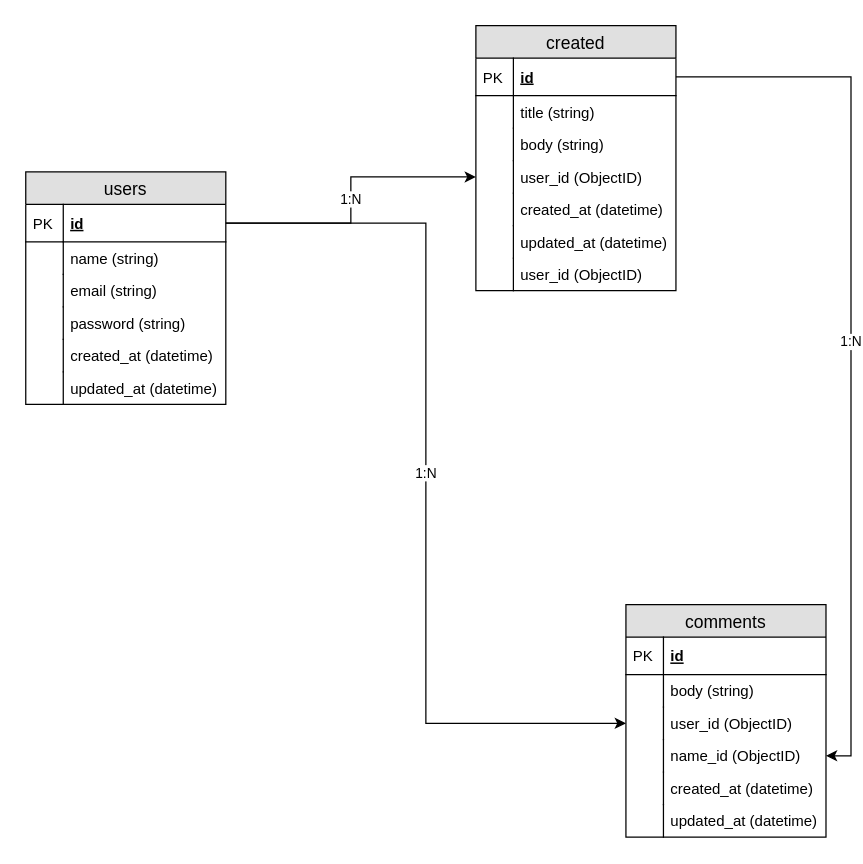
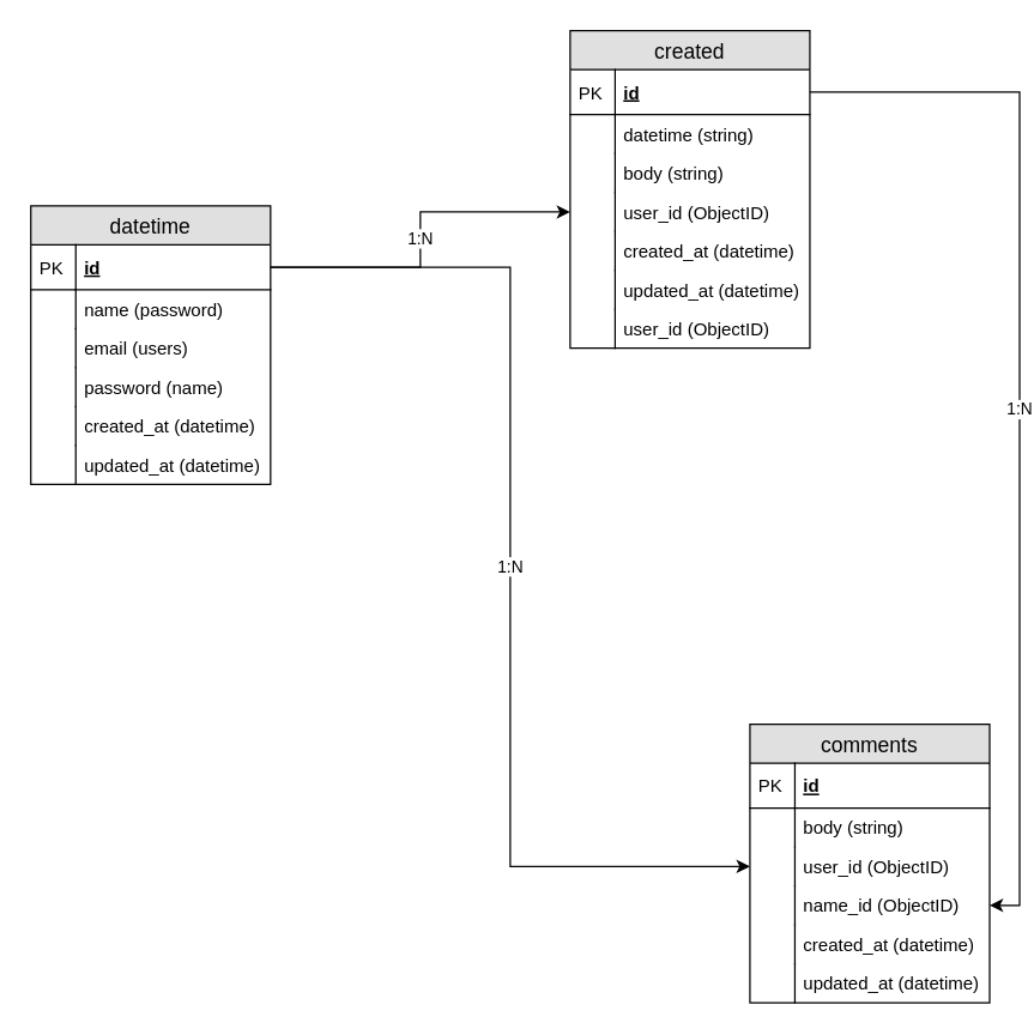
  <mxCell id="0" />
  <mxCell id="1" parent="0" />
- <mxCell id="2" value="users" style="swimlane;fontStyle=0;childLayout=stackLayout;horizontal=1;startSize=26;fillColor=#e0e0e0;horizontalStack=0;resizeParent=1;resizeParentMax=0;resizeLast=0;collapsible=1;marginBottom=0;swimlaneFillColor=#ffffff;align=center;fontSize=14;" parent="1" vertex="1"><mxGeometry x="20" y="137" width="160" height="186" as="geometry" /></mxCell>
+ <mxCell id="2" value="datetime" style="swimlane;fontStyle=0;childLayout=stackLayout;horizontal=1;startSize=26;fillColor=#e0e0e0;horizontalStack=0;resizeParent=1;resizeParentMax=0;resizeLast=0;collapsible=1;marginBottom=0;swimlaneFillColor=#ffffff;align=center;fontSize=14;" parent="1" vertex="1"><mxGeometry x="20" y="137" width="160" height="186" as="geometry" /></mxCell>
  <mxCell id="3" value="id" style="shape=partialRectangle;top=0;left=0;right=0;bottom=1;align=left;verticalAlign=middle;fillColor=none;spacingLeft=34;spacingRight=4;overflow=hidden;rotatable=0;points=[[0,0.5],[1,0.5]];portConstraint=eastwest;dropTarget=0;fontStyle=5;fontSize=12;" parent="2" vertex="1"><mxGeometry y="26" width="160" height="30" as="geometry" /></mxCell>
  <mxCell id="4" value="PK" style="shape=partialRectangle;top=0;left=0;bottom=0;fillColor=none;align=left;verticalAlign=middle;spacingLeft=4;spacingRight=4;overflow=hidden;rotatable=0;points=[];portConstraint=eastwest;part=1;fontSize=12;" parent="3" vertex="1" connectable="0"><mxGeometry width="30" height="30" as="geometry" /></mxCell>
- <mxCell id="5" value="name (string)" style="shape=partialRectangle;top=0;left=0;right=0;bottom=0;align=left;verticalAlign=top;fillColor=none;spacingLeft=34;spacingRight=4;overflow=hidden;rotatable=0;points=[[0,0.5],[1,0.5]];portConstraint=eastwest;dropTarget=0;fontSize=12;" parent="2" vertex="1"><mxGeometry y="56" width="160" height="26" as="geometry" /></mxCell>
+ <mxCell id="5" value="name (password)" style="shape=partialRectangle;top=0;left=0;right=0;bottom=0;align=left;verticalAlign=top;fillColor=none;spacingLeft=34;spacingRight=4;overflow=hidden;rotatable=0;points=[[0,0.5],[1,0.5]];portConstraint=eastwest;dropTarget=0;fontSize=12;" parent="2" vertex="1"><mxGeometry y="56" width="160" height="26" as="geometry" /></mxCell>
  <mxCell id="6" value="" style="shape=partialRectangle;top=0;left=0;bottom=0;fillColor=none;align=left;verticalAlign=top;spacingLeft=4;spacingRight=4;overflow=hidden;rotatable=0;points=[];portConstraint=eastwest;part=1;fontSize=12;" parent="5" vertex="1" connectable="0"><mxGeometry width="30" height="26" as="geometry" /></mxCell>
- <mxCell id="7" value="email (string)" style="shape=partialRectangle;top=0;left=0;right=0;bottom=0;align=left;verticalAlign=top;fillColor=none;spacingLeft=34;spacingRight=4;overflow=hidden;rotatable=0;points=[[0,0.5],[1,0.5]];portConstraint=eastwest;dropTarget=0;fontSize=12;" parent="2" vertex="1"><mxGeometry y="82" width="160" height="26" as="geometry" /></mxCell>
+ <mxCell id="7" value="email (users)" style="shape=partialRectangle;top=0;left=0;right=0;bottom=0;align=left;verticalAlign=top;fillColor=none;spacingLeft=34;spacingRight=4;overflow=hidden;rotatable=0;points=[[0,0.5],[1,0.5]];portConstraint=eastwest;dropTarget=0;fontSize=12;" parent="2" vertex="1"><mxGeometry y="82" width="160" height="26" as="geometry" /></mxCell>
  <mxCell id="8" value="" style="shape=partialRectangle;top=0;left=0;bottom=0;fillColor=none;align=left;verticalAlign=top;spacingLeft=4;spacingRight=4;overflow=hidden;rotatable=0;points=[];portConstraint=eastwest;part=1;fontSize=12;" parent="7" vertex="1" connectable="0"><mxGeometry width="30" height="26" as="geometry" /></mxCell>
- <mxCell id="9" value="password (string)" style="shape=partialRectangle;top=0;left=0;right=0;bottom=0;align=left;verticalAlign=top;fillColor=none;spacingLeft=34;spacingRight=4;overflow=hidden;rotatable=0;points=[[0,0.5],[1,0.5]];portConstraint=eastwest;dropTarget=0;fontSize=12;" parent="2" vertex="1"><mxGeometry y="108" width="160" height="26" as="geometry" /></mxCell>
+ <mxCell id="9" value="password (name)" style="shape=partialRectangle;top=0;left=0;right=0;bottom=0;align=left;verticalAlign=top;fillColor=none;spacingLeft=34;spacingRight=4;overflow=hidden;rotatable=0;points=[[0,0.5],[1,0.5]];portConstraint=eastwest;dropTarget=0;fontSize=12;" parent="2" vertex="1"><mxGeometry y="108" width="160" height="26" as="geometry" /></mxCell>
  <mxCell id="10" value="" style="shape=partialRectangle;top=0;left=0;bottom=0;fillColor=none;align=left;verticalAlign=top;spacingLeft=4;spacingRight=4;overflow=hidden;rotatable=0;points=[];portConstraint=eastwest;part=1;fontSize=12;" parent="9" vertex="1" connectable="0"><mxGeometry width="30" height="26" as="geometry" /></mxCell>
  <mxCell id="11" value="created_at (datetime)" style="shape=partialRectangle;top=0;left=0;right=0;bottom=0;align=left;verticalAlign=top;fillColor=none;spacingLeft=34;spacingRight=4;overflow=hidden;rotatable=0;points=[[0,0.5],[1,0.5]];portConstraint=eastwest;dropTarget=0;fontSize=12;" parent="2" vertex="1"><mxGeometry y="134" width="160" height="26" as="geometry" /></mxCell>
  <mxCell id="12" value="" style="shape=partialRectangle;top=0;left=0;bottom=0;fillColor=none;align=left;verticalAlign=top;spacingLeft=4;spacingRight=4;overflow=hidden;rotatable=0;points=[];portConstraint=eastwest;part=1;fontSize=12;" parent="11" vertex="1" connectable="0"><mxGeometry width="30" height="26" as="geometry" /></mxCell>
  <mxCell id="13" value="updated_at (datetime)" style="shape=partialRectangle;top=0;left=0;right=0;bottom=0;align=left;verticalAlign=top;fillColor=none;spacingLeft=34;spacingRight=4;overflow=hidden;rotatable=0;points=[[0,0.5],[1,0.5]];portConstraint=eastwest;dropTarget=0;fontSize=12;" parent="2" vertex="1"><mxGeometry y="160" width="160" height="26" as="geometry" /></mxCell>
  <mxCell id="14" value="" style="shape=partialRectangle;top=0;left=0;bottom=0;fillColor=none;align=left;verticalAlign=top;spacingLeft=4;spacingRight=4;overflow=hidden;rotatable=0;points=[];portConstraint=eastwest;part=1;fontSize=12;" parent="13" vertex="1" connectable="0"><mxGeometry width="30" height="26" as="geometry" /></mxCell>
  <mxCell id="15" value="created" style="swimlane;fontStyle=0;childLayout=stackLayout;horizontal=1;startSize=26;fillColor=#e0e0e0;horizontalStack=0;resizeParent=1;resizeParentMax=0;resizeLast=0;collapsible=1;marginBottom=0;swimlaneFillColor=#ffffff;align=center;fontSize=14;" parent="1" vertex="1"><mxGeometry x="380" y="20" width="160" height="212" as="geometry" /></mxCell>
  <mxCell id="16" value="id" style="shape=partialRectangle;top=0;left=0;right=0;bottom=1;align=left;verticalAlign=middle;fillColor=none;spacingLeft=34;spacingRight=4;overflow=hidden;rotatable=0;points=[[0,0.5],[1,0.5]];portConstraint=eastwest;dropTarget=0;fontStyle=5;fontSize=12;" parent="15" vertex="1"><mxGeometry y="26" width="160" height="30" as="geometry" /></mxCell>
  <mxCell id="17" value="PK" style="shape=partialRectangle;top=0;left=0;bottom=0;fillColor=none;align=left;verticalAlign=middle;spacingLeft=4;spacingRight=4;overflow=hidden;rotatable=0;points=[];portConstraint=eastwest;part=1;fontSize=12;" parent="16" vertex="1" connectable="0"><mxGeometry width="30" height="30" as="geometry" /></mxCell>
- <mxCell id="18" value="title (string)" style="shape=partialRectangle;top=0;left=0;right=0;bottom=0;align=left;verticalAlign=top;fillColor=none;spacingLeft=34;spacingRight=4;overflow=hidden;rotatable=0;points=[[0,0.5],[1,0.5]];portConstraint=eastwest;dropTarget=0;fontSize=12;" parent="15" vertex="1"><mxGeometry y="56" width="160" height="26" as="geometry" /></mxCell>
+ <mxCell id="18" value="datetime (string)" style="shape=partialRectangle;top=0;left=0;right=0;bottom=0;align=left;verticalAlign=top;fillColor=none;spacingLeft=34;spacingRight=4;overflow=hidden;rotatable=0;points=[[0,0.5],[1,0.5]];portConstraint=eastwest;dropTarget=0;fontSize=12;" parent="15" vertex="1"><mxGeometry y="56" width="160" height="26" as="geometry" /></mxCell>
  <mxCell id="19" value="" style="shape=partialRectangle;top=0;left=0;bottom=0;fillColor=none;align=left;verticalAlign=top;spacingLeft=4;spacingRight=4;overflow=hidden;rotatable=0;points=[];portConstraint=eastwest;part=1;fontSize=12;" parent="18" vertex="1" connectable="0"><mxGeometry width="30" height="26" as="geometry" /></mxCell>
  <mxCell id="20" value="body (string)" style="shape=partialRectangle;top=0;left=0;right=0;bottom=0;align=left;verticalAlign=top;fillColor=none;spacingLeft=34;spacingRight=4;overflow=hidden;rotatable=0;points=[[0,0.5],[1,0.5]];portConstraint=eastwest;dropTarget=0;fontSize=12;" parent="15" vertex="1"><mxGeometry y="82" width="160" height="26" as="geometry" /></mxCell>
  <mxCell id="21" value="" style="shape=partialRectangle;top=0;left=0;bottom=0;fillColor=none;align=left;verticalAlign=top;spacingLeft=4;spacingRight=4;overflow=hidden;rotatable=0;points=[];portConstraint=eastwest;part=1;fontSize=12;" parent="20" vertex="1" connectable="0"><mxGeometry width="30" height="26" as="geometry" /></mxCell>
  <mxCell id="22" value="user_id (ObjectID)" style="shape=partialRectangle;top=0;left=0;right=0;bottom=0;align=left;verticalAlign=top;fillColor=none;spacingLeft=34;spacingRight=4;overflow=hidden;rotatable=0;points=[[0,0.5],[1,0.5]];portConstraint=eastwest;dropTarget=0;fontSize=12;" parent="15" vertex="1"><mxGeometry y="108" width="160" height="26" as="geometry" /></mxCell>
  <mxCell id="23" value="" style="shape=partialRectangle;top=0;left=0;bottom=0;fillColor=none;align=left;verticalAlign=top;spacingLeft=4;spacingRight=4;overflow=hidden;rotatable=0;points=[];portConstraint=eastwest;part=1;fontSize=12;" parent="22" vertex="1" connectable="0"><mxGeometry width="30" height="26" as="geometry" /></mxCell>
  <mxCell id="24" value="created_at (datetime)" style="shape=partialRectangle;top=0;left=0;right=0;bottom=0;align=left;verticalAlign=top;fillColor=none;spacingLeft=34;spacingRight=4;overflow=hidden;rotatable=0;points=[[0,0.5],[1,0.5]];portConstraint=eastwest;dropTarget=0;fontSize=12;" parent="15" vertex="1"><mxGeometry y="134" width="160" height="26" as="geometry" /></mxCell>
  <mxCell id="25" value="" style="shape=partialRectangle;top=0;left=0;bottom=0;fillColor=none;align=left;verticalAlign=top;spacingLeft=4;spacingRight=4;overflow=hidden;rotatable=0;points=[];portConstraint=eastwest;part=1;fontSize=12;" parent="24" vertex="1" connectable="0"><mxGeometry width="30" height="26" as="geometry" /></mxCell>
  <mxCell id="26" value="updated_at (datetime)" style="shape=partialRectangle;top=0;left=0;right=0;bottom=0;align=left;verticalAlign=top;fillColor=none;spacingLeft=34;spacingRight=4;overflow=hidden;rotatable=0;points=[[0,0.5],[1,0.5]];portConstraint=eastwest;dropTarget=0;fontSize=12;" parent="15" vertex="1"><mxGeometry y="160" width="160" height="26" as="geometry" /></mxCell>
  <mxCell id="27" value="" style="shape=partialRectangle;top=0;left=0;bottom=0;fillColor=none;align=left;verticalAlign=top;spacingLeft=4;spacingRight=4;overflow=hidden;rotatable=0;points=[];portConstraint=eastwest;part=1;fontSize=12;" parent="26" vertex="1" connectable="0"><mxGeometry width="30" height="26" as="geometry" /></mxCell>
  <mxCell id="28" value="user_id (ObjectID)" style="shape=partialRectangle;top=0;left=0;right=0;bottom=0;align=left;verticalAlign=top;fillColor=none;spacingLeft=34;spacingRight=4;overflow=hidden;rotatable=0;points=[[0,0.5],[1,0.5]];portConstraint=eastwest;dropTarget=0;fontSize=12;" vertex="1" parent="15"><mxGeometry y="186" width="160" height="26" as="geometry" /></mxCell>
  <mxCell id="29" value="" style="shape=partialRectangle;top=0;left=0;bottom=0;fillColor=none;align=left;verticalAlign=top;spacingLeft=4;spacingRight=4;overflow=hidden;rotatable=0;points=[];portConstraint=eastwest;part=1;fontSize=12;" vertex="1" connectable="0" parent="28"><mxGeometry width="30" height="26" as="geometry" /></mxCell>
  <mxCell id="30" value="comments" style="swimlane;fontStyle=0;childLayout=stackLayout;horizontal=1;startSize=26;fillColor=#e0e0e0;horizontalStack=0;resizeParent=1;resizeParentMax=0;resizeLast=0;collapsible=1;marginBottom=0;swimlaneFillColor=#ffffff;align=center;fontSize=14;" parent="1" vertex="1"><mxGeometry x="500" y="483" width="160" height="186" as="geometry" /></mxCell>
  <mxCell id="31" value="id" style="shape=partialRectangle;top=0;left=0;right=0;bottom=1;align=left;verticalAlign=middle;fillColor=none;spacingLeft=34;spacingRight=4;overflow=hidden;rotatable=0;points=[[0,0.5],[1,0.5]];portConstraint=eastwest;dropTarget=0;fontStyle=5;fontSize=12;" parent="30" vertex="1"><mxGeometry y="26" width="160" height="30" as="geometry" /></mxCell>
  <mxCell id="32" value="PK" style="shape=partialRectangle;top=0;left=0;bottom=0;fillColor=none;align=left;verticalAlign=middle;spacingLeft=4;spacingRight=4;overflow=hidden;rotatable=0;points=[];portConstraint=eastwest;part=1;fontSize=12;" parent="31" vertex="1" connectable="0"><mxGeometry width="30" height="30" as="geometry" /></mxCell>
  <mxCell id="33" value="body (string)" style="shape=partialRectangle;top=0;left=0;right=0;bottom=0;align=left;verticalAlign=top;fillColor=none;spacingLeft=34;spacingRight=4;overflow=hidden;rotatable=0;points=[[0,0.5],[1,0.5]];portConstraint=eastwest;dropTarget=0;fontSize=12;" parent="30" vertex="1"><mxGeometry y="56" width="160" height="26" as="geometry" /></mxCell>
  <mxCell id="34" value="" style="shape=partialRectangle;top=0;left=0;bottom=0;fillColor=none;align=left;verticalAlign=top;spacingLeft=4;spacingRight=4;overflow=hidden;rotatable=0;points=[];portConstraint=eastwest;part=1;fontSize=12;" parent="33" vertex="1" connectable="0"><mxGeometry width="30" height="26" as="geometry" /></mxCell>
  <mxCell id="35" value="user_id (ObjectID)" style="shape=partialRectangle;top=0;left=0;right=0;bottom=0;align=left;verticalAlign=top;fillColor=none;spacingLeft=34;spacingRight=4;overflow=hidden;rotatable=0;points=[[0,0.5],[1,0.5]];portConstraint=eastwest;dropTarget=0;fontSize=12;" parent="30" vertex="1"><mxGeometry y="82" width="160" height="26" as="geometry" /></mxCell>
  <mxCell id="36" value="" style="shape=partialRectangle;top=0;left=0;bottom=0;fillColor=none;align=left;verticalAlign=top;spacingLeft=4;spacingRight=4;overflow=hidden;rotatable=0;points=[];portConstraint=eastwest;part=1;fontSize=12;" parent="35" vertex="1" connectable="0"><mxGeometry width="30" height="26" as="geometry" /></mxCell>
  <mxCell id="37" value="name_id (ObjectID)" style="shape=partialRectangle;top=0;left=0;right=0;bottom=0;align=left;verticalAlign=top;fillColor=none;spacingLeft=34;spacingRight=4;overflow=hidden;rotatable=0;points=[[0,0.5],[1,0.5]];portConstraint=eastwest;dropTarget=0;fontSize=12;" parent="30" vertex="1"><mxGeometry y="108" width="160" height="26" as="geometry" /></mxCell>
  <mxCell id="38" value="" style="shape=partialRectangle;top=0;left=0;bottom=0;fillColor=none;align=left;verticalAlign=top;spacingLeft=4;spacingRight=4;overflow=hidden;rotatable=0;points=[];portConstraint=eastwest;part=1;fontSize=12;" parent="37" vertex="1" connectable="0"><mxGeometry width="30" height="26" as="geometry" /></mxCell>
  <mxCell id="39" value="created_at (datetime)" style="shape=partialRectangle;top=0;left=0;right=0;bottom=0;align=left;verticalAlign=top;fillColor=none;spacingLeft=34;spacingRight=4;overflow=hidden;rotatable=0;points=[[0,0.5],[1,0.5]];portConstraint=eastwest;dropTarget=0;fontSize=12;" parent="30" vertex="1"><mxGeometry y="134" width="160" height="26" as="geometry" /></mxCell>
  <mxCell id="40" value="" style="shape=partialRectangle;top=0;left=0;bottom=0;fillColor=none;align=left;verticalAlign=top;spacingLeft=4;spacingRight=4;overflow=hidden;rotatable=0;points=[];portConstraint=eastwest;part=1;fontSize=12;" parent="39" vertex="1" connectable="0"><mxGeometry width="30" height="26" as="geometry" /></mxCell>
  <mxCell id="41" value="updated_at (datetime)" style="shape=partialRectangle;top=0;left=0;right=0;bottom=0;align=left;verticalAlign=top;fillColor=none;spacingLeft=34;spacingRight=4;overflow=hidden;rotatable=0;points=[[0,0.5],[1,0.5]];portConstraint=eastwest;dropTarget=0;fontSize=12;" parent="30" vertex="1"><mxGeometry y="160" width="160" height="26" as="geometry" /></mxCell>
  <mxCell id="42" value="" style="shape=partialRectangle;top=0;left=0;bottom=0;fillColor=none;align=left;verticalAlign=top;spacingLeft=4;spacingRight=4;overflow=hidden;rotatable=0;points=[];portConstraint=eastwest;part=1;fontSize=12;" parent="41" vertex="1" connectable="0"><mxGeometry width="30" height="26" as="geometry" /></mxCell>
  <mxCell id="43" value="1:N" style="edgeStyle=orthogonalEdgeStyle;rounded=0;orthogonalLoop=1;jettySize=auto;html=1;entryX=0;entryY=0.5;entryDx=0;entryDy=0;" parent="1" source="3" target="22" edge="1"><mxGeometry relative="1" as="geometry" /></mxCell>
  <mxCell id="44" value="1:N" style="edgeStyle=orthogonalEdgeStyle;rounded=0;orthogonalLoop=1;jettySize=auto;html=1;entryX=0;entryY=0.5;entryDx=0;entryDy=0;" parent="1" source="3" target="35" edge="1"><mxGeometry relative="1" as="geometry" /></mxCell>
  <mxCell id="45" value="1:N" style="edgeStyle=orthogonalEdgeStyle;rounded=0;orthogonalLoop=1;jettySize=auto;html=1;entryX=1;entryY=0.5;entryDx=0;entryDy=0;" parent="1" source="16" target="37" edge="1"><mxGeometry relative="1" as="geometry" /></mxCell>
